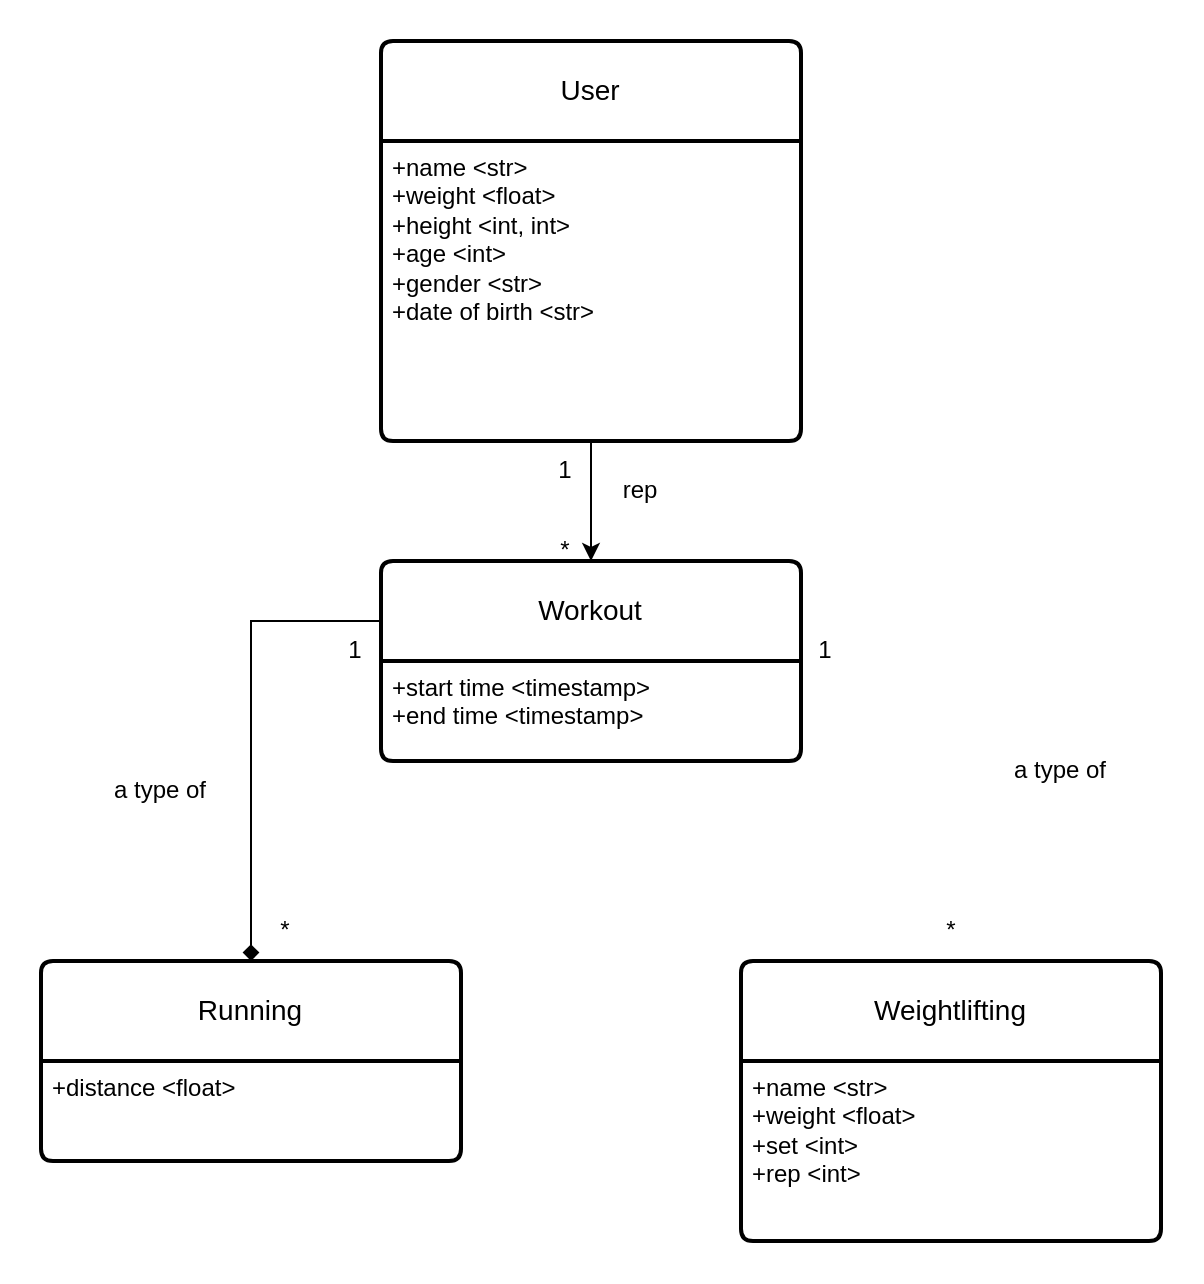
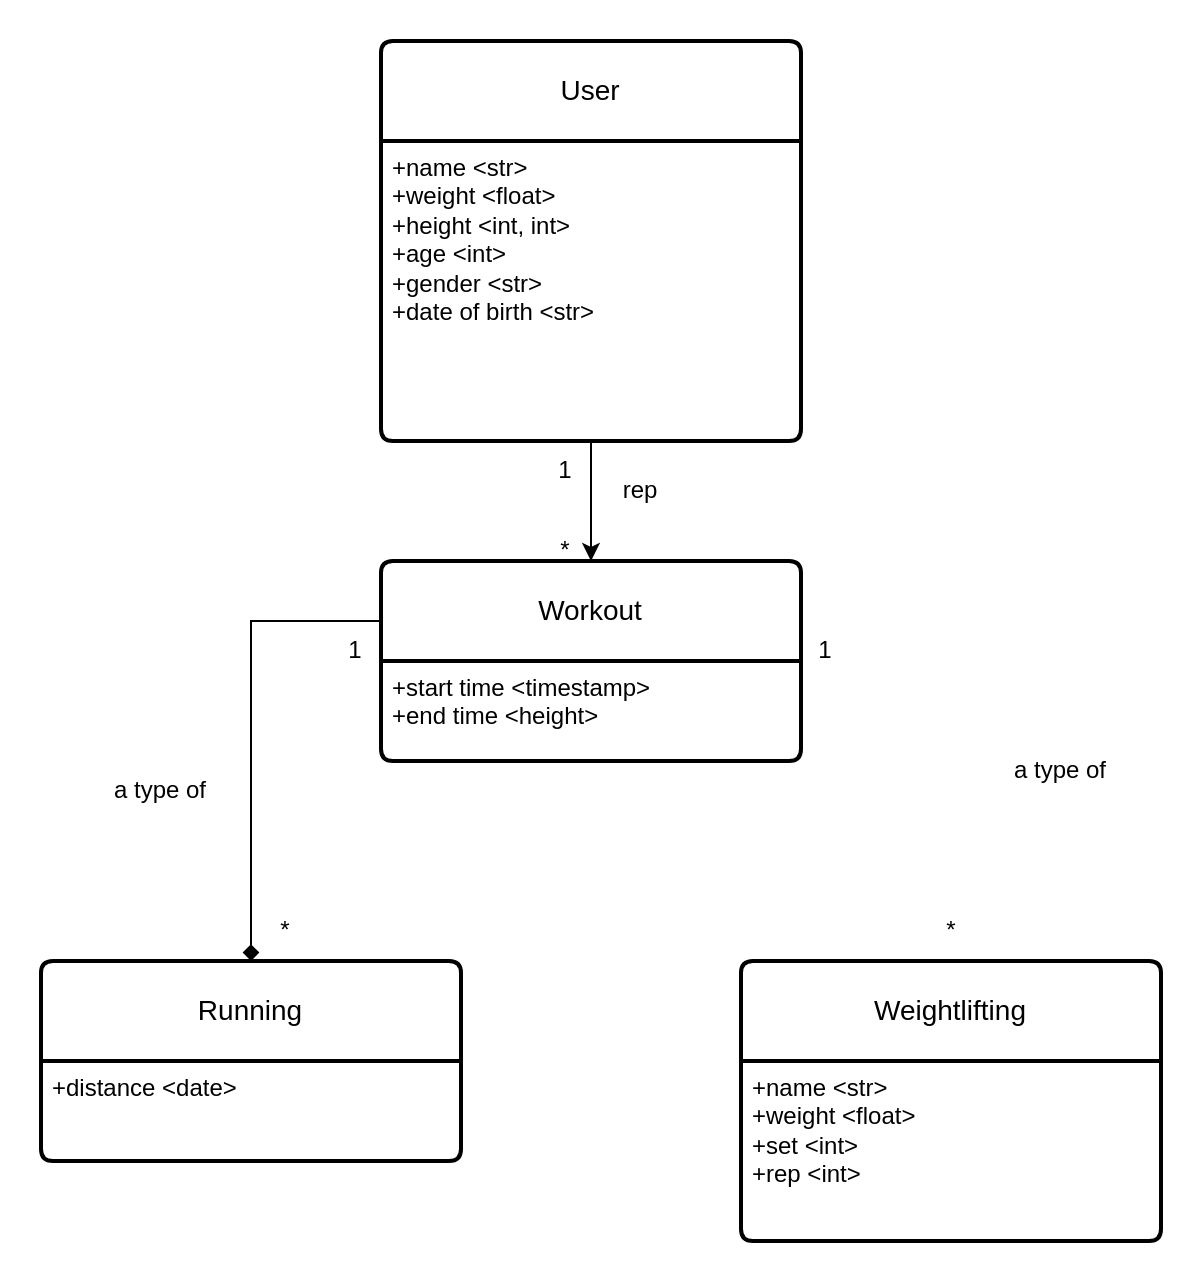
  <mxCell id="0" />
  <mxCell id="1" parent="0" />
  <mxCell id="2" value="User" style="swimlane;childLayout=stackLayout;horizontal=1;startSize=50;horizontalStack=0;rounded=1;fontSize=14;fontStyle=0;strokeWidth=2;resizeParent=0;resizeLast=1;shadow=0;dashed=0;align=center;arcSize=4;whiteSpace=wrap;html=1;" vertex="1" parent="1"><mxGeometry x="190" y="20" width="210" height="200" as="geometry" /></mxCell>
  <mxCell id="3" value="+name &amp;lt;str&amp;gt;&lt;br&gt;+weight &amp;lt;float&amp;gt;&lt;br&gt;+height &amp;lt;int, int&amp;gt;&lt;br&gt;+age &amp;lt;int&amp;gt;&lt;br&gt;+gender &amp;lt;str&amp;gt;&lt;br&gt;+date of birth &amp;lt;str&amp;gt;" style="align=left;strokeColor=none;fillColor=none;spacingLeft=4;fontSize=12;verticalAlign=top;resizable=0;rotatable=0;part=1;html=1;" vertex="1" parent="2"><mxGeometry y="50" width="210" height="150" as="geometry" /></mxCell>
  <mxCell id="4" value="Workout" style="swimlane;childLayout=stackLayout;horizontal=1;startSize=50;horizontalStack=0;rounded=1;fontSize=14;fontStyle=0;strokeWidth=2;resizeParent=0;resizeLast=1;shadow=0;dashed=0;align=center;arcSize=4;whiteSpace=wrap;html=1;" vertex="1" parent="1"><mxGeometry x="190" y="280" width="210" height="100" as="geometry" /></mxCell>
- <mxCell id="5" value="+start time &amp;lt;timestamp&amp;gt;&lt;br&gt;+end time &amp;lt;timestamp&amp;gt;" style="align=left;strokeColor=none;fillColor=none;spacingLeft=4;fontSize=12;verticalAlign=top;resizable=0;rotatable=0;part=1;html=1;" vertex="1" parent="4"><mxGeometry y="50" width="210" height="50" as="geometry" /></mxCell>
+ <mxCell id="5" value="+start time &amp;lt;timestamp&amp;gt;&lt;br&gt;+end time &amp;lt;height&amp;gt;" style="align=left;strokeColor=none;fillColor=none;spacingLeft=4;fontSize=12;verticalAlign=top;resizable=0;rotatable=0;part=1;html=1;" vertex="1" parent="4"><mxGeometry y="50" width="210" height="50" as="geometry" /></mxCell>
  <mxCell id="6" value="Running" style="swimlane;childLayout=stackLayout;horizontal=1;startSize=50;horizontalStack=0;rounded=1;fontSize=14;fontStyle=0;strokeWidth=2;resizeParent=0;resizeLast=1;shadow=0;dashed=0;align=center;arcSize=4;whiteSpace=wrap;html=1;" vertex="1" parent="1"><mxGeometry x="20" y="480" width="210" height="100" as="geometry" /></mxCell>
- <mxCell id="7" value="+distance &amp;lt;float&amp;gt;" style="align=left;strokeColor=none;fillColor=none;spacingLeft=4;fontSize=12;verticalAlign=top;resizable=0;rotatable=0;part=1;html=1;" vertex="1" parent="6"><mxGeometry y="50" width="210" height="50" as="geometry" /></mxCell>
+ <mxCell id="7" value="+distance &amp;lt;date&amp;gt;" style="align=left;strokeColor=none;fillColor=none;spacingLeft=4;fontSize=12;verticalAlign=top;resizable=0;rotatable=0;part=1;html=1;" vertex="1" parent="6"><mxGeometry y="50" width="210" height="50" as="geometry" /></mxCell>
  <mxCell id="8" value="Weightlifting" style="swimlane;childLayout=stackLayout;horizontal=1;startSize=50;horizontalStack=0;rounded=1;fontSize=14;fontStyle=0;strokeWidth=2;resizeParent=0;resizeLast=1;shadow=0;dashed=0;align=center;arcSize=4;whiteSpace=wrap;html=1;" vertex="1" parent="1"><mxGeometry x="370" y="480" width="210" height="140" as="geometry" /></mxCell>
  <mxCell id="9" value="+name &amp;lt;str&amp;gt;&lt;br&gt;+weight &amp;lt;float&amp;gt;&lt;br&gt;+set &amp;lt;int&amp;gt;&lt;br&gt;+rep &amp;lt;int&amp;gt;" style="align=left;strokeColor=none;fillColor=none;spacingLeft=4;fontSize=12;verticalAlign=top;resizable=0;rotatable=0;part=1;html=1;" vertex="1" parent="8"><mxGeometry y="50" width="210" height="90" as="geometry" /></mxCell>
  <mxCell id="10" style="edgeStyle=orthogonalEdgeStyle;rounded=0;orthogonalLoop=1;jettySize=auto;html=1;exitX=0.5;exitY=1;exitDx=0;exitDy=0;entryX=0.5;entryY=0;entryDx=0;entryDy=0;" edge="1" parent="1" source="3" target="4"><mxGeometry relative="1" as="geometry" /></mxCell>
  <mxCell id="11" style="edgeStyle=orthogonalEdgeStyle;rounded=0;orthogonalLoop=1;jettySize=auto;html=1;exitX=0;exitY=0;exitDx=0;exitDy=0;entryX=0.5;entryY=0;entryDx=0;entryDy=0;endArrow=diamond;" edge="1" parent="1" source="5" target="6"><mxGeometry relative="1" as="geometry" /></mxCell>
  <mxCell id="12" value="rep" style="text;html=1;strokeColor=none;fillColor=none;align=center;verticalAlign=middle;whiteSpace=wrap;rounded=0;" vertex="1" parent="1"><mxGeometry x="290" y="230" width="60" height="30" as="geometry" /></mxCell>
  <mxCell id="13" value="a type of" style="text;html=1;strokeColor=none;fillColor=none;align=center;verticalAlign=middle;whiteSpace=wrap;rounded=0;" vertex="1" parent="1"><mxGeometry x="500" y="370" width="60" height="30" as="geometry" /></mxCell>
  <mxCell id="14" value="a type of" style="text;html=1;strokeColor=none;fillColor=none;align=center;verticalAlign=middle;whiteSpace=wrap;rounded=0;" vertex="1" parent="1"><mxGeometry x="50" y="380" width="60" height="30" as="geometry" /></mxCell>
  <mxCell id="15" value="1" style="text;html=1;strokeColor=none;fillColor=none;align=center;verticalAlign=middle;whiteSpace=wrap;rounded=0;" vertex="1" parent="1"><mxGeometry x="270" y="220" width="25" height="30" as="geometry" /></mxCell>
  <mxCell id="16" value="*" style="text;html=1;strokeColor=none;fillColor=none;align=center;verticalAlign=middle;whiteSpace=wrap;rounded=0;" vertex="1" parent="1"><mxGeometry x="270" y="260" width="25" height="30" as="geometry" /></mxCell>
  <mxCell id="17" value="1" style="text;html=1;strokeColor=none;fillColor=none;align=center;verticalAlign=middle;whiteSpace=wrap;rounded=0;" vertex="1" parent="1"><mxGeometry x="165" y="310" width="25" height="30" as="geometry" /></mxCell>
  <mxCell id="18" value="*" style="text;html=1;strokeColor=none;fillColor=none;align=center;verticalAlign=middle;whiteSpace=wrap;rounded=0;" vertex="1" parent="1"><mxGeometry x="130" y="450" width="25" height="30" as="geometry" /></mxCell>
  <mxCell id="19" value="1" style="text;html=1;strokeColor=none;fillColor=none;align=center;verticalAlign=middle;whiteSpace=wrap;rounded=0;" vertex="1" parent="1"><mxGeometry x="400" y="310" width="25" height="30" as="geometry" /></mxCell>
  <mxCell id="20" value="*" style="text;html=1;strokeColor=none;fillColor=none;align=center;verticalAlign=middle;whiteSpace=wrap;rounded=0;" vertex="1" parent="1"><mxGeometry x="462.5" y="450" width="25" height="30" as="geometry" /></mxCell>
